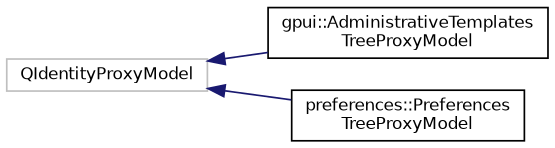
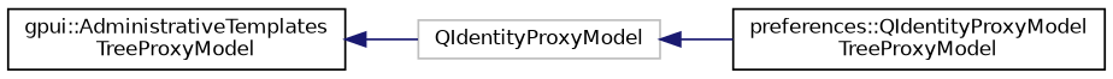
  digraph {
    rankdir=LR
    node [color=black fillcolor=white fontname=Helvetica fontsize=10 shape=record style=filled]
    edge [color=midnightblue dir=back fontname=Helvetica fontsize=10 labelfontname=Helvetica labelfontsize=10 style=solid]
    n1 [color=grey75 height=0.2 label=QIdentityProxyModel width=0.4]
    n2 [height=0.2 label="gpui::AdministrativeTemplates\lTreeProxyModel" width=0.4]
-   n3 [height=0.2 label="preferences::Preferences\lTreeProxyModel" width=0.4]
-   n1 -> n2
+   n3 [height=0.2 label="preferences::QIdentityProxyModel\lTreeProxyModel" width=0.4]
+   n2 -> n1
    n1 -> n3
  }
